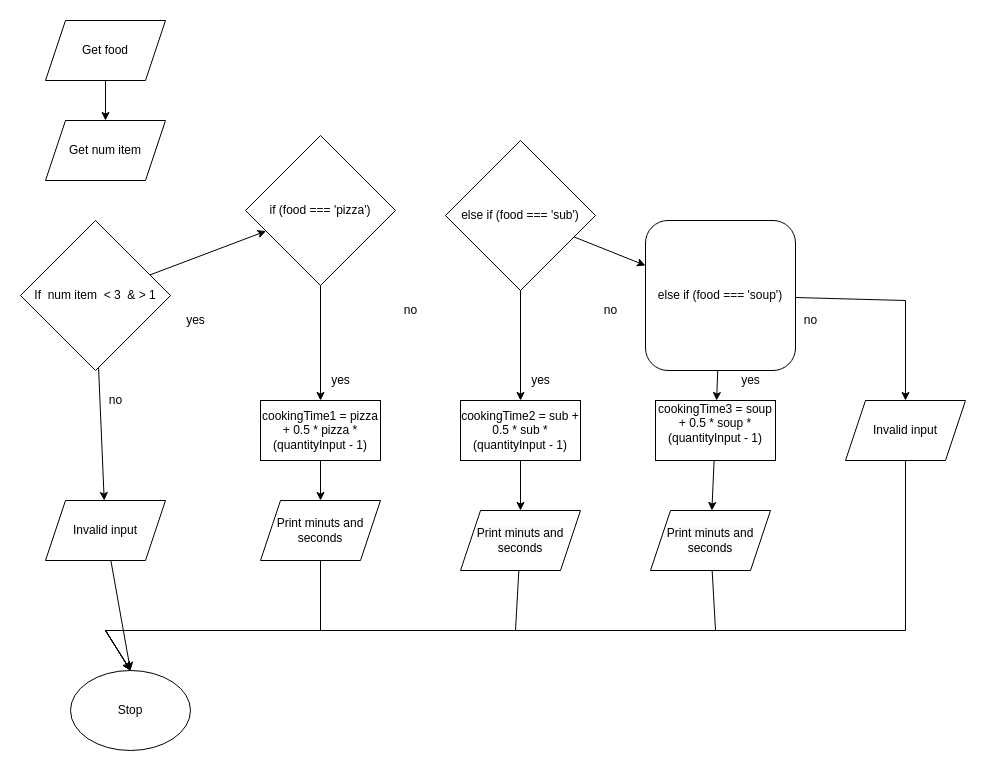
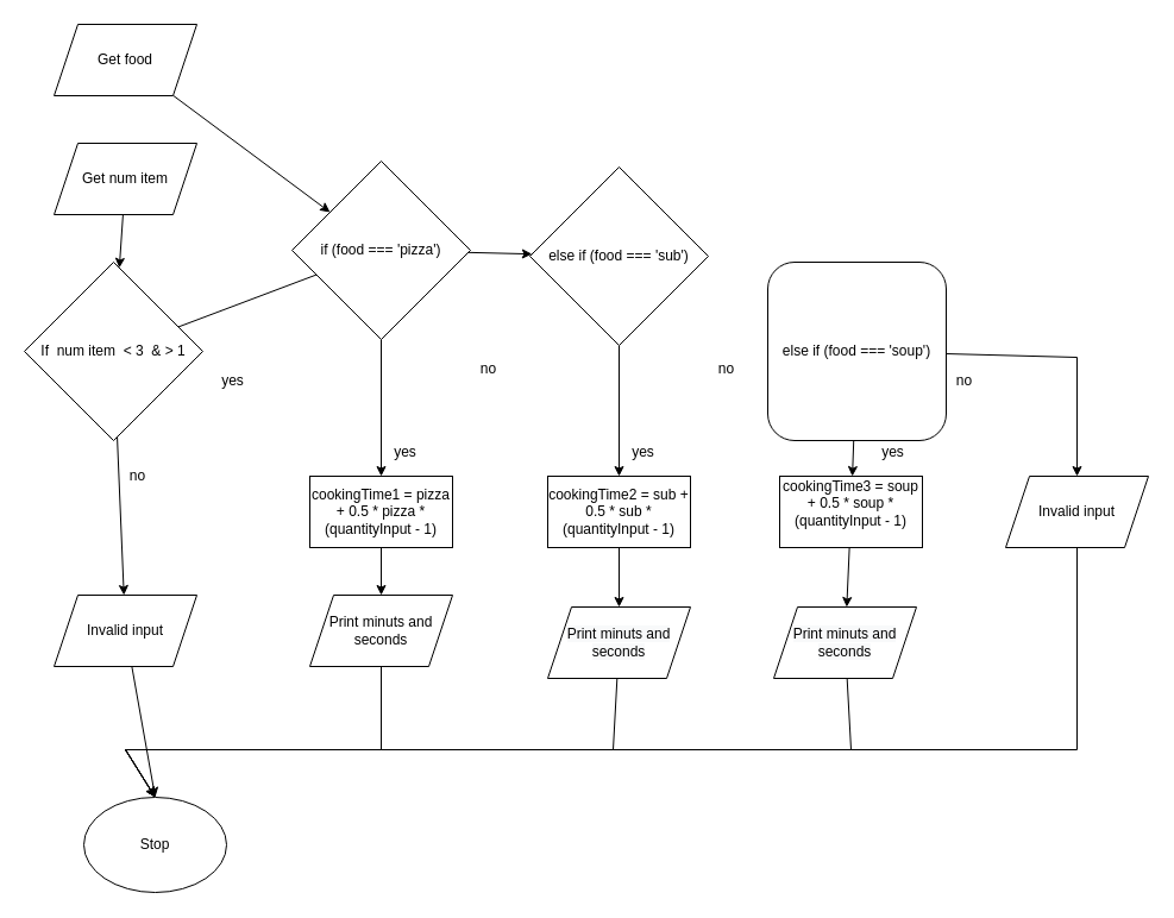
  <mxCell id="0" />
  <mxCell id="1" parent="0" />
  <mxCell id="2" value="Stop" style="ellipse;whiteSpace=wrap;html=1;" vertex="1" parent="1"><mxGeometry x="70" y="670" width="120" height="80" as="geometry" /></mxCell>
+ <mxCell id="3" value="" style="edgeStyle=none;html=1;" edge="1" parent="1" source="4" target="9"><mxGeometry relative="1" as="geometry" /></mxCell>
  <mxCell id="4" value="Get num item" style="shape=parallelogram;perimeter=parallelogramPerimeter;whiteSpace=wrap;html=1;fixedSize=1;" vertex="1" parent="1"><mxGeometry x="45" y="120" width="120" height="60" as="geometry" /></mxCell>
- <mxCell id="5" value="" style="edgeStyle=none;html=1;" edge="1" parent="1" source="6" target="4"><mxGeometry relative="1" as="geometry" /></mxCell>
+ <mxCell id="5" value="" style="edgeStyle=none;html=1;" edge="1" parent="1" source="6" target="18"><mxGeometry relative="1" as="geometry" /></mxCell>
  <mxCell id="6" value="Get food" style="shape=parallelogram;perimeter=parallelogramPerimeter;whiteSpace=wrap;html=1;fixedSize=1;" vertex="1" parent="1"><mxGeometry x="45" y="20" width="120" height="60" as="geometry" /></mxCell>
- <mxCell id="7" value="" style="edgeStyle=none;html=1;" edge="1" parent="1" source="9" target="18"><mxGeometry relative="1" as="geometry" /></mxCell>
+ <mxCell id="7" value="" style="edgeStyle=none;html=1;endArrow=none;" edge="1" parent="1" source="9" target="18"><mxGeometry relative="1" as="geometry" /></mxCell>
  <mxCell id="8" value="" style="edgeStyle=none;rounded=0;html=1;" edge="1" parent="1" source="9" target="20"><mxGeometry relative="1" as="geometry" /></mxCell>
  <mxCell id="9" value="If&amp;nbsp; num item&amp;nbsp; &amp;lt; 3&amp;nbsp; &amp;amp; &amp;gt; 1" style="rhombus;whiteSpace=wrap;html=1;" vertex="1" parent="1"><mxGeometry x="20" y="220" width="150" height="150" as="geometry" /></mxCell>
  <mxCell id="10" value="" style="edgeStyle=none;html=1;" edge="1" parent="1" source="12" target="30"><mxGeometry relative="1" as="geometry" /></mxCell>
- <mxCell id="11" value="" style="edgeStyle=none;html=1;" edge="1" parent="1" source="12" target="15"><mxGeometry relative="1" as="geometry" /></mxCell>
  <mxCell id="12" value="else if (food === 'sub')" style="rhombus;whiteSpace=wrap;html=1;" vertex="1" parent="1"><mxGeometry x="445" y="140" width="150" height="150" as="geometry" /></mxCell>
  <mxCell id="13" value="" style="edgeStyle=none;html=1;" edge="1" parent="1" source="15" target="32"><mxGeometry relative="1" as="geometry" /></mxCell>
  <mxCell id="14" style="edgeStyle=none;html=1;entryX=0.5;entryY=0;entryDx=0;entryDy=0;rounded=0;" edge="1" parent="1" source="15" target="34"><mxGeometry relative="1" as="geometry"><Array as="points"><mxPoint x="905" y="300" /></Array></mxGeometry></mxCell>
  <mxCell id="15" value="else if (food === 'soup')" style="whiteSpace=wrap;html=1;rounded=1;" vertex="1" parent="1"><mxGeometry x="645" y="220" width="150" height="150" as="geometry" /></mxCell>
  <mxCell id="16" value="" style="edgeStyle=none;html=1;" edge="1" parent="1" source="18" target="28"><mxGeometry relative="1" as="geometry" /></mxCell>
+ <mxCell id="17" value="" style="edgeStyle=none;html=1;" edge="1" parent="1" source="18" target="12"><mxGeometry relative="1" as="geometry" /></mxCell>
  <mxCell id="18" value="if (food === 'pizza')" style="rhombus;whiteSpace=wrap;html=1;" vertex="1" parent="1"><mxGeometry x="245" y="135" width="150" height="150" as="geometry" /></mxCell>
  <mxCell id="19" style="edgeStyle=none;rounded=0;html=1;entryX=0.5;entryY=0;entryDx=0;entryDy=0;" edge="1" parent="1" source="20" target="2"><mxGeometry relative="1" as="geometry" /></mxCell>
  <mxCell id="20" value="Invalid input" style="shape=parallelogram;perimeter=parallelogramPerimeter;whiteSpace=wrap;html=1;fixedSize=1;" vertex="1" parent="1"><mxGeometry x="45" y="500" width="120" height="60" as="geometry" /></mxCell>
  <mxCell id="21" style="edgeStyle=none;rounded=0;html=1;entryX=0.5;entryY=0;entryDx=0;entryDy=0;" edge="1" parent="1" source="22" target="2"><mxGeometry relative="1" as="geometry"><Array as="points"><mxPoint x="715" y="630" /><mxPoint x="105" y="630" /></Array></mxGeometry></mxCell>
  <mxCell id="22" value="&#10;&#10;&lt;span style=&quot;color: rgb(0, 0, 0); font-family: helvetica; font-size: 12px; font-style: normal; font-weight: 400; letter-spacing: normal; text-align: center; text-indent: 0px; text-transform: none; word-spacing: 0px; background-color: rgb(248, 249, 250); display: inline; float: none;&quot;&gt;Print minuts and seconds&lt;/span&gt;&#10;&#10;" style="shape=parallelogram;perimeter=parallelogramPerimeter;whiteSpace=wrap;html=1;fixedSize=1;" vertex="1" parent="1"><mxGeometry x="650" y="510" width="120" height="60" as="geometry" /></mxCell>
  <mxCell id="23" style="edgeStyle=none;rounded=0;html=1;entryX=0.5;entryY=0;entryDx=0;entryDy=0;" edge="1" parent="1" source="24" target="2"><mxGeometry relative="1" as="geometry"><Array as="points"><mxPoint x="515" y="630" /><mxPoint x="105" y="630" /></Array></mxGeometry></mxCell>
  <mxCell id="24" value="&#10;&#10;&lt;span style=&quot;color: rgb(0, 0, 0); font-family: helvetica; font-size: 12px; font-style: normal; font-weight: 400; letter-spacing: normal; text-align: center; text-indent: 0px; text-transform: none; word-spacing: 0px; background-color: rgb(248, 249, 250); display: inline; float: none;&quot;&gt;Print minuts and seconds&lt;/span&gt;&#10;&#10;" style="shape=parallelogram;perimeter=parallelogramPerimeter;whiteSpace=wrap;html=1;fixedSize=1;" vertex="1" parent="1"><mxGeometry x="460" y="510" width="120" height="60" as="geometry" /></mxCell>
  <mxCell id="25" style="edgeStyle=none;rounded=0;html=1;entryX=0.5;entryY=0;entryDx=0;entryDy=0;" edge="1" parent="1" source="26" target="2"><mxGeometry relative="1" as="geometry"><Array as="points"><mxPoint x="320" y="630" /><mxPoint x="105" y="630" /></Array></mxGeometry></mxCell>
  <mxCell id="26" value="Print minuts and seconds" style="shape=parallelogram;perimeter=parallelogramPerimeter;whiteSpace=wrap;html=1;fixedSize=1;" vertex="1" parent="1"><mxGeometry x="260" y="500" width="120" height="60" as="geometry" /></mxCell>
  <mxCell id="27" value="" style="edgeStyle=none;html=1;" edge="1" parent="1" source="28" target="26"><mxGeometry relative="1" as="geometry" /></mxCell>
  <mxCell id="28" value="cookingTime1 = pizza + 0.5 * pizza * (quantityInput - 1)" style="rounded=0;whiteSpace=wrap;html=1;" vertex="1" parent="1"><mxGeometry x="260" y="400" width="120" height="60" as="geometry" /></mxCell>
  <mxCell id="29" value="" style="edgeStyle=none;html=1;" edge="1" parent="1" source="30" target="24"><mxGeometry relative="1" as="geometry" /></mxCell>
  <mxCell id="30" value="cookingTime2 = sub + 0.5 * sub * (quantityInput - 1)" style="rounded=0;whiteSpace=wrap;html=1;" vertex="1" parent="1"><mxGeometry x="460" y="400" width="120" height="60" as="geometry" /></mxCell>
  <mxCell id="31" value="" style="edgeStyle=none;html=1;" edge="1" parent="1" source="32" target="22"><mxGeometry relative="1" as="geometry" /></mxCell>
  <mxCell id="32" value="&lt;div&gt;cookingTime3 = soup + 0.5 * soup * (quantityInput - 1)&lt;/div&gt;&lt;div&gt;&lt;br&gt;&lt;/div&gt;" style="rounded=0;whiteSpace=wrap;html=1;" vertex="1" parent="1"><mxGeometry x="655" y="400" width="120" height="60" as="geometry" /></mxCell>
  <mxCell id="33" style="edgeStyle=none;rounded=0;html=1;entryX=0.5;entryY=0;entryDx=0;entryDy=0;" edge="1" parent="1" source="34" target="2"><mxGeometry relative="1" as="geometry"><Array as="points"><mxPoint x="905" y="630" /><mxPoint x="105" y="630" /></Array></mxGeometry></mxCell>
  <mxCell id="34" value="Invalid input" style="shape=parallelogram;perimeter=parallelogramPerimeter;whiteSpace=wrap;html=1;fixedSize=1;" vertex="1" parent="1"><mxGeometry x="845" y="400" width="120" height="60" as="geometry" /></mxCell>
  <mxCell id="35" value="no" style="text;html=1;align=center;verticalAlign=middle;resizable=0;points=[];autosize=1;strokeColor=none;fillColor=none;" vertex="1" parent="1"><mxGeometry x="100" y="390" width="30" height="20" as="geometry" /></mxCell>
  <mxCell id="36" value="yes" style="text;html=1;align=center;verticalAlign=middle;resizable=0;points=[];autosize=1;strokeColor=none;fillColor=none;" vertex="1" parent="1"><mxGeometry x="180" y="310" width="30" height="20" as="geometry" /></mxCell>
  <mxCell id="37" value="yes" style="text;html=1;align=center;verticalAlign=middle;resizable=0;points=[];autosize=1;strokeColor=none;fillColor=none;" vertex="1" parent="1"><mxGeometry x="325" y="370" width="30" height="20" as="geometry" /></mxCell>
  <mxCell id="38" value="yes" style="text;html=1;align=center;verticalAlign=middle;resizable=0;points=[];autosize=1;strokeColor=none;fillColor=none;" vertex="1" parent="1"><mxGeometry x="525" y="370" width="30" height="20" as="geometry" /></mxCell>
  <mxCell id="39" value="yes" style="text;html=1;align=center;verticalAlign=middle;resizable=0;points=[];autosize=1;strokeColor=none;fillColor=none;" vertex="1" parent="1"><mxGeometry x="735" y="370" width="30" height="20" as="geometry" /></mxCell>
  <mxCell id="40" value="no" style="text;html=1;align=center;verticalAlign=middle;resizable=0;points=[];autosize=1;strokeColor=none;fillColor=none;" vertex="1" parent="1"><mxGeometry x="395" y="300" width="30" height="20" as="geometry" /></mxCell>
  <mxCell id="41" value="no" style="text;html=1;align=center;verticalAlign=middle;resizable=0;points=[];autosize=1;strokeColor=none;fillColor=none;" vertex="1" parent="1"><mxGeometry x="595" y="300" width="30" height="20" as="geometry" /></mxCell>
  <mxCell id="42" value="no" style="text;html=1;align=center;verticalAlign=middle;resizable=0;points=[];autosize=1;strokeColor=none;fillColor=none;" vertex="1" parent="1"><mxGeometry x="795" y="310" width="30" height="20" as="geometry" /></mxCell>
